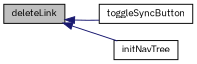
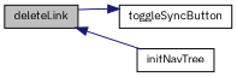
  digraph {
    fontname="IBM Plex Sans"
    rankdir=LR
    node [color=black fillcolor=white fontname="IBM Plex Sans" fontsize=10 shape=record style=filled]
    edge [color=midnightblue dir=back fontname="IBM Plex Sans" fontsize=10 labelfontname=Helvetica labelfontsize=10 style=solid]
    n1 [fillcolor=grey75 fontcolor=black height=0.2 label=deleteLink width=0.4]
    n2 [height=0.2 label=toggleSyncButton width=0.4]
    n3 [height=0.2 label=initNavTree width=0.4]
-   n1 -> n2
+   n2 -> n1
    n1 -> n3
  }
